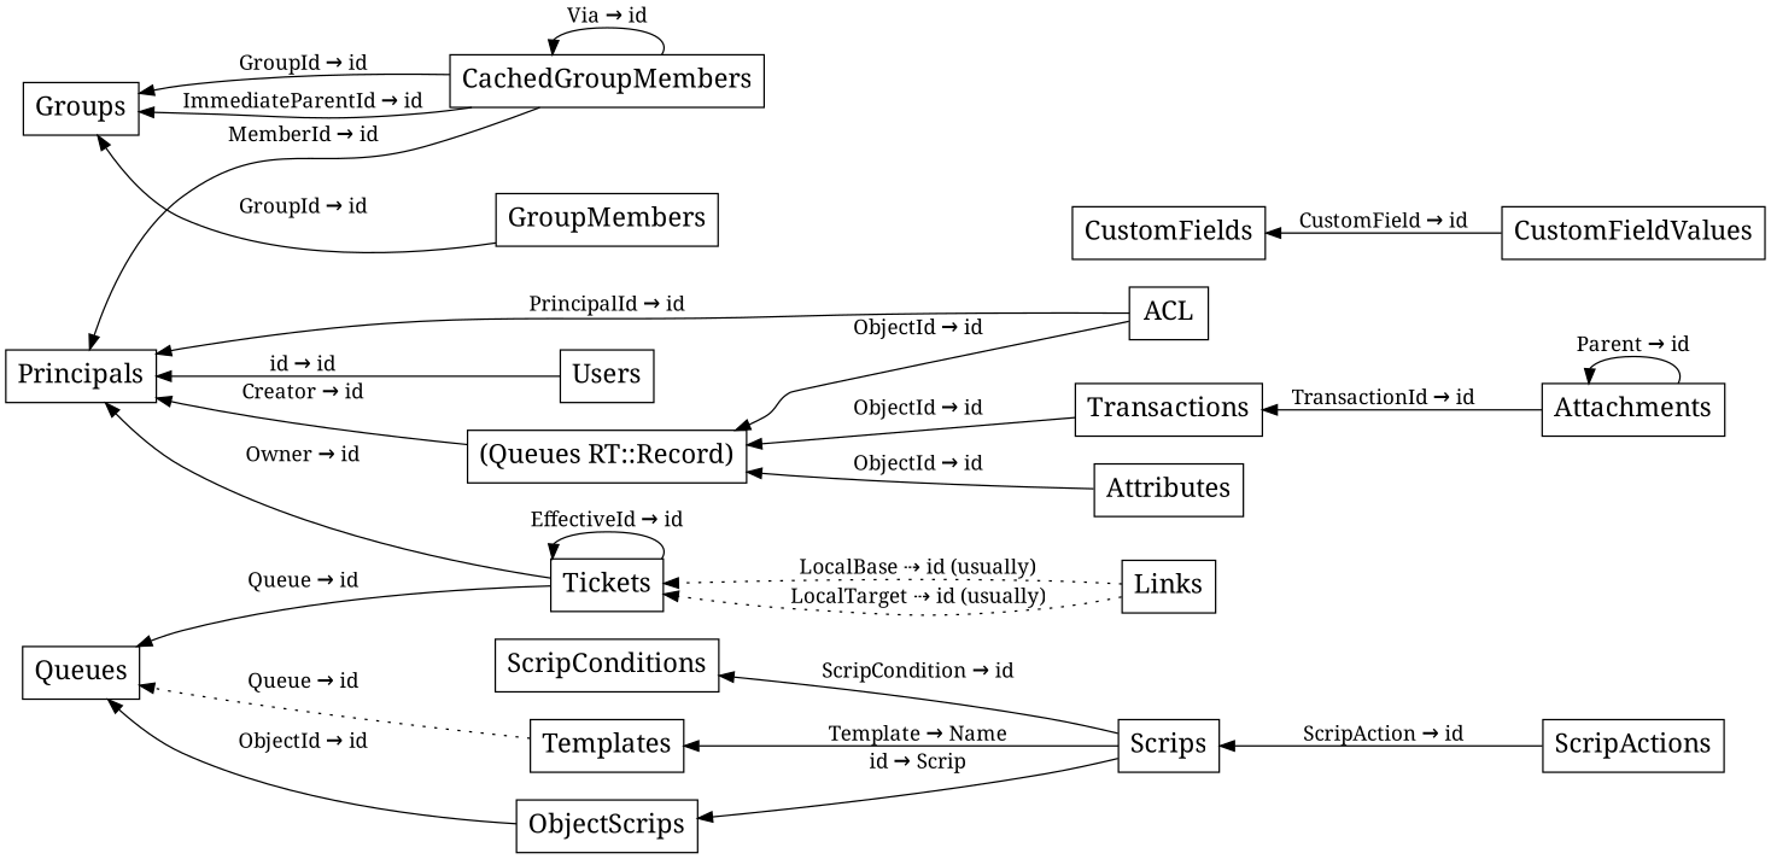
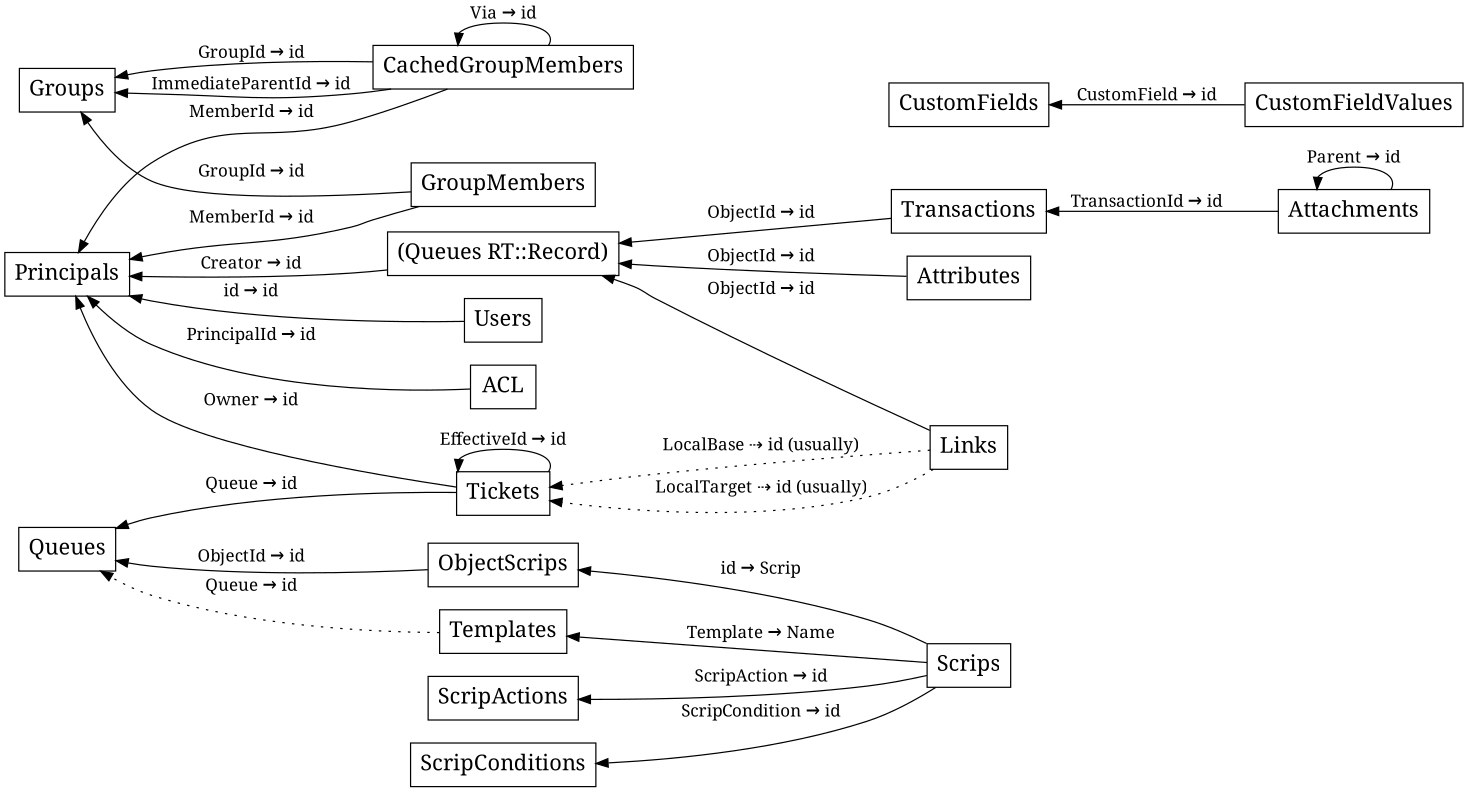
  digraph {
    concentrate=true
    fontname="Noto Serif"
    rankdir=RL
    node [fontname="Noto Serif" fontsize=18 shape=record]
    edge [fontname="Noto Serif"]
    n1 [label="(Queues RT::Record)"]
    Principals [label="<col0> \N "]
    ACL [label="<col0> \N "]
    Attachments [label="<col0> \N "]
    Transactions [label="<col0> \N "]
    CachedGroupMembers [label="<col0> \N "]
    Groups [label="<col0> \N "]
    CustomFields [label="<col0> \N "]
    CustomFieldValues [label="<col0> \N "]
    GroupMembers [label="<col0> \N "]
    Links [label="<col0> \N "]
    Tickets [label="<col0> \N "]
    Queues [label="<col0> \N "]
    Attributes [label="<col0> \N "]
    ScripActions [label="<col0> \N "]
    ScripConditions [label="<col0> \N "]
    Scrips [label="<col0> \N "]
    Templates [label="<col0> \N "]
    ObjectScrips [label="<col0> \N "]
    Users [label="<col0> \N "]
    n1 -> Principals [label="Creator → id"]
-   ACL -> n1 [label="ObjectId → id"]
+   Links -> n1 [label="ObjectId → id"]
    ACL -> Principals [label="PrincipalId → id"]
    Attachments -> Attachments [label="Parent → id"]
    Attachments -> Transactions [label="TransactionId → id"]
    Transactions -> n1 [label="ObjectId → id"]
    CachedGroupMembers -> Principals [label="MemberId → id"]
    CachedGroupMembers -> CachedGroupMembers [label="Via → id"]
    CachedGroupMembers -> Groups [label="GroupId → id" weight=2]
    CachedGroupMembers -> Groups [label="ImmediateParentId → id"]
    CustomFieldValues -> CustomFields [label="CustomField → id"]
+   GroupMembers -> Principals [label="MemberId → id" weight=2]
    GroupMembers -> Groups [label="GroupId → id" weight=2]
    Links -> Tickets [label="LocalBase ⇢ id (usually)" style=dotted]
    Links -> Tickets [label="LocalTarget ⇢ id (usually)" style=dotted]
    Tickets -> Principals [label="Owner → id"]
    Tickets -> Tickets [label="EffectiveId → id"]
    Tickets -> Queues [label="Queue → id"]
    Queues -> Tickets [style=invis]
    Attributes -> n1 [label="ObjectId → id"]
-   ScripActions -> Scrips [label="ScripAction → id"]
+   Scrips -> ScripActions [label="ScripAction → id"]
    Scrips -> ScripConditions [label="ScripCondition → id"]
    Scrips -> Templates [label="Template → Name"]
    Scrips -> ObjectScrips [label="id → Scrip"]
    Templates -> Queues [label="Queue → id" style=dotted]
    ObjectScrips -> Queues [label="ObjectId → id"]
    Users -> Principals [label="id → id"]
  }
